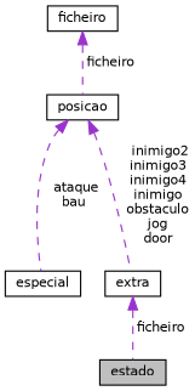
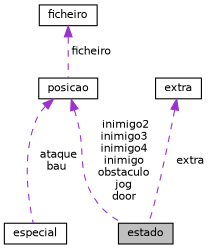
  digraph {
    node [color=black fillcolor=white fontname=Helvetica fontsize=10 shape=record style=filled]
    edge [color=darkorchid3 dir=back fontname=Helvetica fontsize=10 labelfontname=Helvetica labelfontsize=10 style=dashed]
    n1 [fillcolor=grey75 fontcolor=black height=0.2 label=estado width=0.4]
    n2 [height=0.2 label=posicao width=0.4]
    n3 [height=0.2 label=especial width=0.4]
    n4 [height=0.2 label=ficheiro width=0.4]
    n5 [height=0.2 label=extra width=0.4]
-   n2 -> n5 [label=" inimigo2\ninimigo3\ninimigo4\ninimigo\nobstaculo\njog\ndoor"]
+   n2 -> n1 [label=" inimigo2\ninimigo3\ninimigo4\ninimigo\nobstaculo\njog\ndoor"]
    n2 -> n3 [label=" ataque\nbau"]
    n4 -> n2 [label=" ficheiro"]
-   n5 -> n1 [label=" ficheiro"]
+   n5 -> n1 [label=" extra"]
  }
